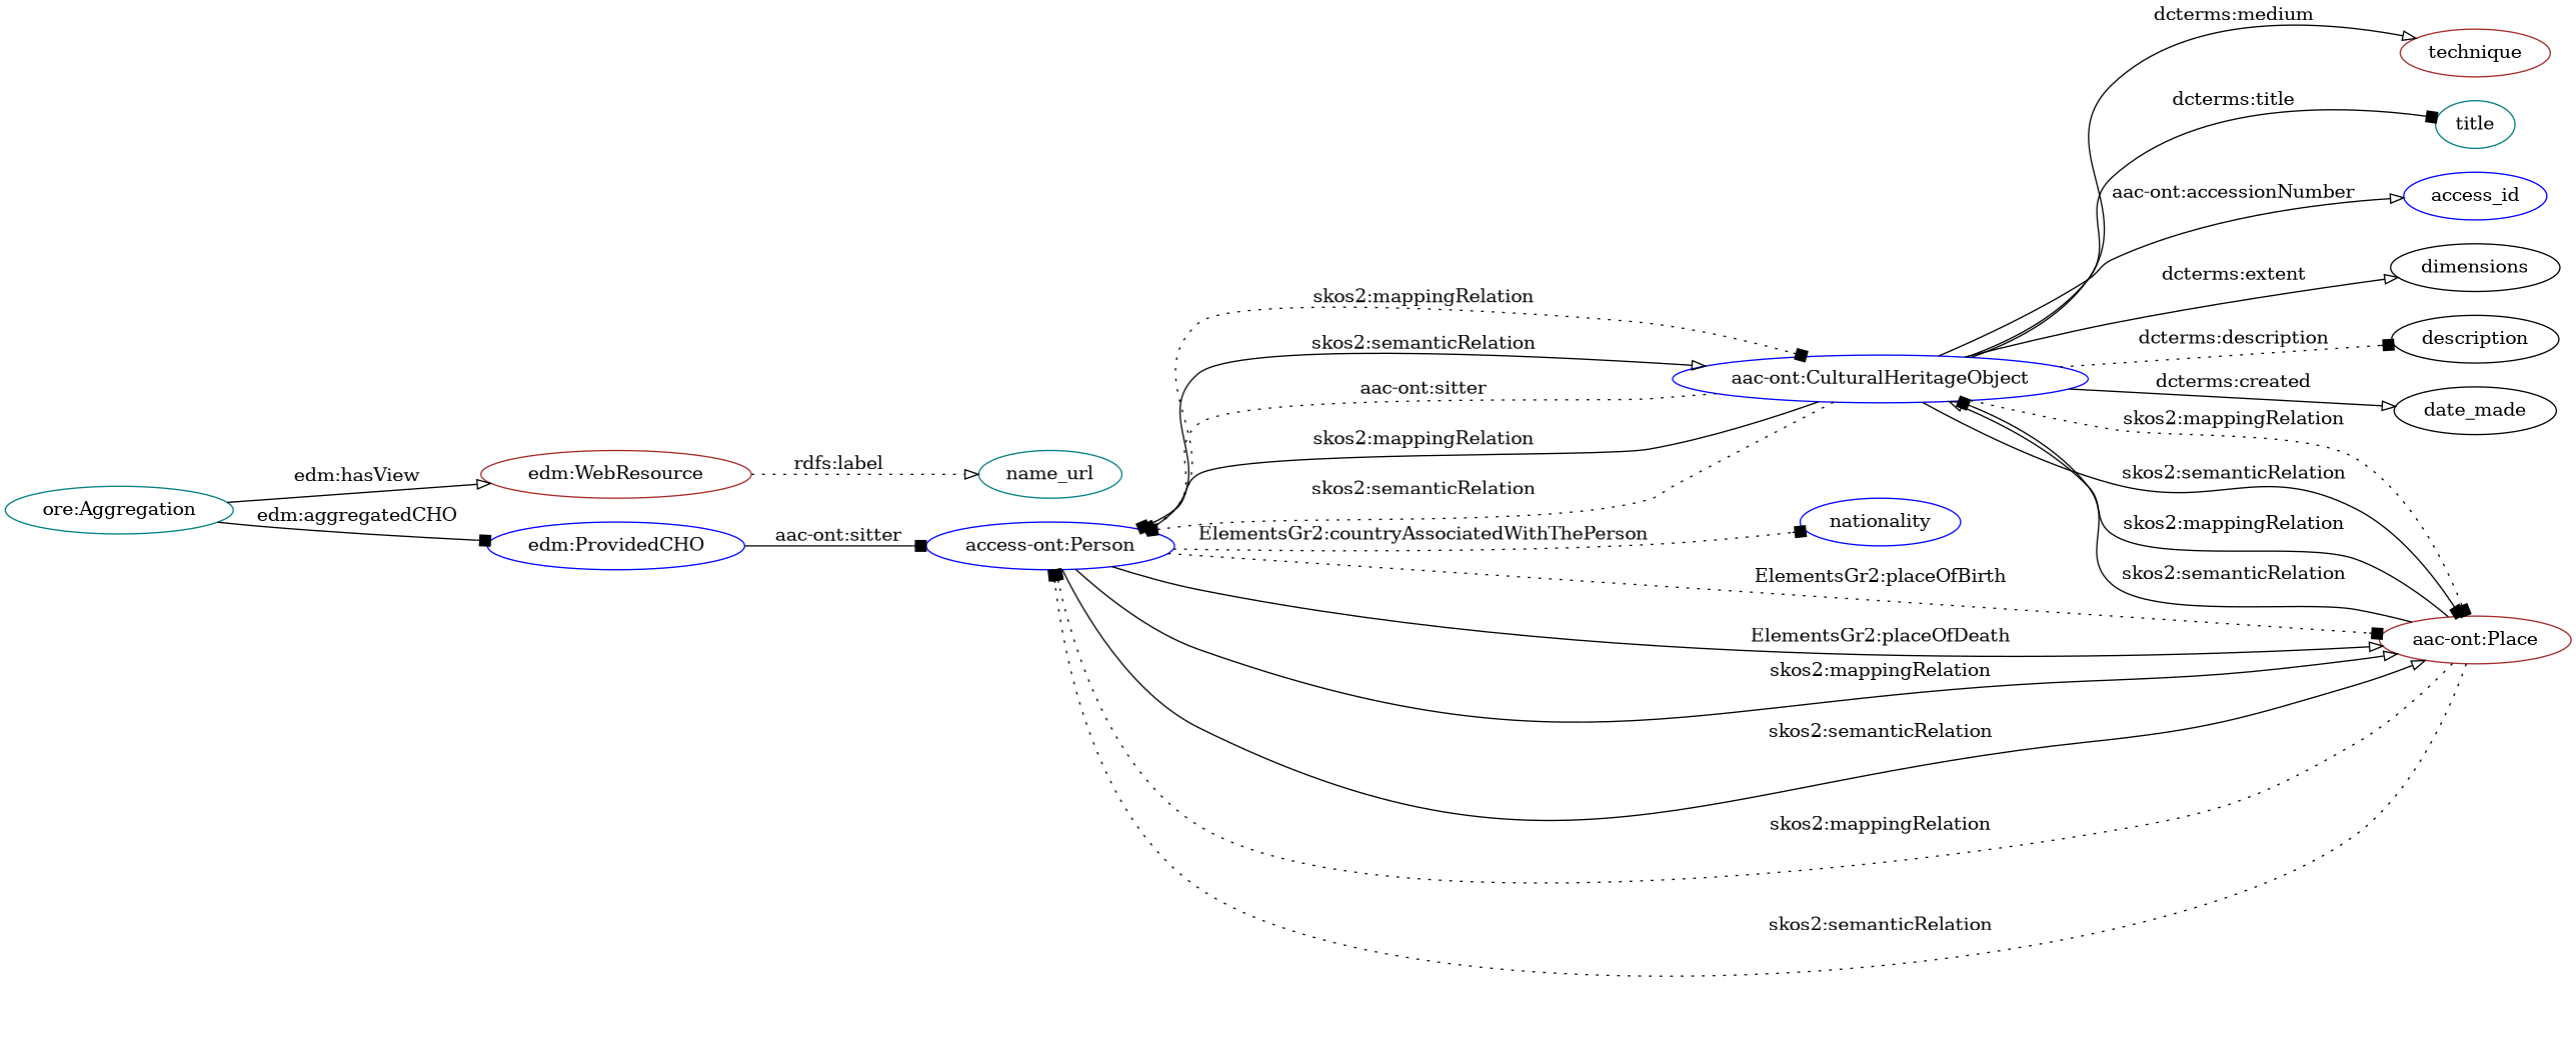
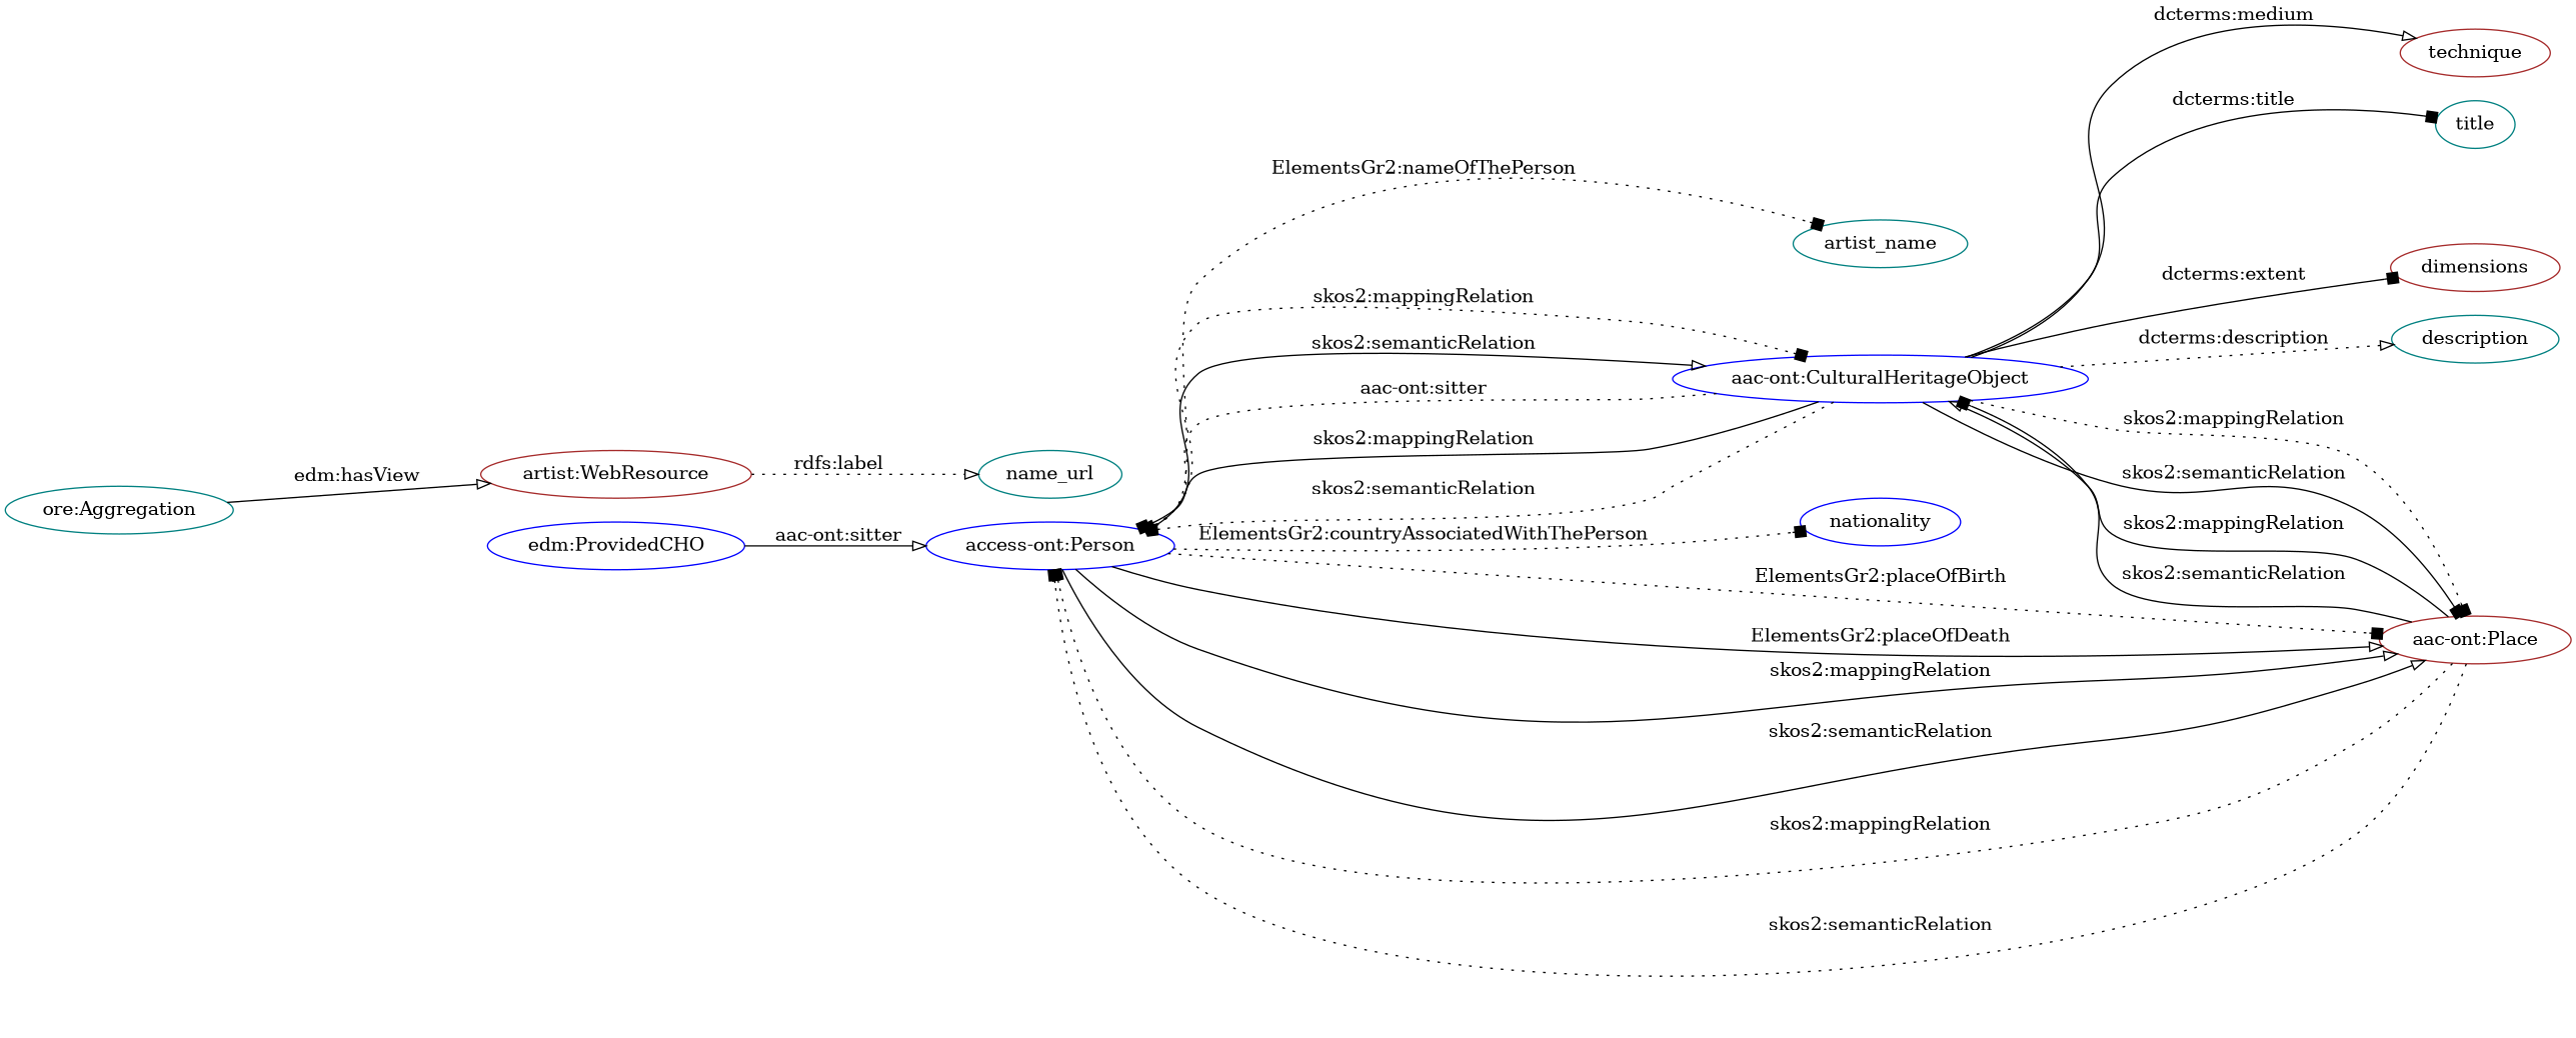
  digraph {
    rankdir=LR
    node [color=blue type=attribute_name]
    edge [arrowhead=box style=solid type=inherited]
+   n1 [color=teal label=artist_name]
    n2 [label="access-ont:Person" type=class_uri]
    n3 [label="aac-ont:CulturalHeritageObject" type=class_uri]
    n4 [label=nationality]
    n5 [color=brown label="aac-ont:Place" type=class_uri]
    n6 [color=brown label=technique]
    n7 [color=teal label=title]
-   n8 [label=access_id]
-   n9 [color=black label=dimensions]
-   n10 [color=black label=description]
-   n11 [color=black label=date_made]
+   n9 [color=brown label=dimensions]
+   n10 [color=teal label=description]
    n12 [color=teal label=name_url]
-   n13 [color=brown label="edm:WebResource" type=class_uri]
+   n13 [color=brown label="artist:WebResource" type=class_uri]
    n14 [label="edm:ProvidedCHO" type=class_uri]
    n15 [color=teal label="ore:Aggregation" type=class_uri]
+   n2 -> n1 [label="ElementsGr2:nameOfThePerson" style=dotted type=st_property_uri]
    n2 -> n3 [label="skos2:mappingRelation" style=dotted]
    n2 -> n3 [arrowhead=onormal label="skos2:semanticRelation"]
    n2 -> n4 [label="ElementsGr2:countryAssociatedWithThePerson" style=dotted type=st_property_uri]
    n2 -> n5 [label="ElementsGr2:placeOfBirth" style=dotted type=direct_property_uri]
    n2 -> n5 [arrowhead=onormal label="ElementsGr2:placeOfDeath" type=direct_property_uri]
    n2 -> n5 [arrowhead=onormal label="skos2:mappingRelation"]
    n2 -> n5 [arrowhead=onormal label="skos2:semanticRelation"]
    n3 -> n2 [label="aac-ont:sitter" style=dotted type=direct_property_uri]
    n3 -> n2 [label="skos2:mappingRelation"]
    n3 -> n2 [label="skos2:semanticRelation" style=dotted]
    n3 -> n5 [label="skos2:mappingRelation" style=dotted]
    n3 -> n5 [label="skos2:semanticRelation"]
    n3 -> n6 [arrowhead=onormal label="dcterms:medium" type=st_property_uri]
    n3 -> n7 [label="dcterms:title" type=st_property_uri]
-   n3 -> n8 [arrowhead=onormal label="aac-ont:accessionNumber" type=st_property_uri]
-   n3 -> n9 [arrowhead=onormal label="dcterms:extent" type=st_property_uri]
-   n3 -> n10 [label="dcterms:description" style=dotted type=st_property_uri]
-   n3 -> n11 [arrowhead=onormal label="dcterms:created" type=st_property_uri]
+   n3 -> n9 [label="dcterms:extent" type=st_property_uri]
+   n3 -> n10 [arrowhead=onormal label="dcterms:description" style=dotted type=st_property_uri]
    n5 -> n2 [label="skos2:mappingRelation" style=dotted]
    n5 -> n2 [label="skos2:semanticRelation" style=dotted]
    n5 -> n3 [arrowhead=onormal label="skos2:mappingRelation"]
    n5 -> n3 [label="skos2:semanticRelation"]
    n13 -> n12 [arrowhead=onormal label="rdfs:label" style=dotted type=st_property_uri]
-   n14 -> n2 [label="aac-ont:sitter" type=direct_property_uri]
+   n14 -> n2 [arrowhead=onormal label="aac-ont:sitter" type=direct_property_uri]
    n15 -> n13 [arrowhead=onormal label="edm:hasView" type=direct_property_uri]
-   n15 -> n14 [label="edm:aggregatedCHO" type=direct_property_uri]
  }
